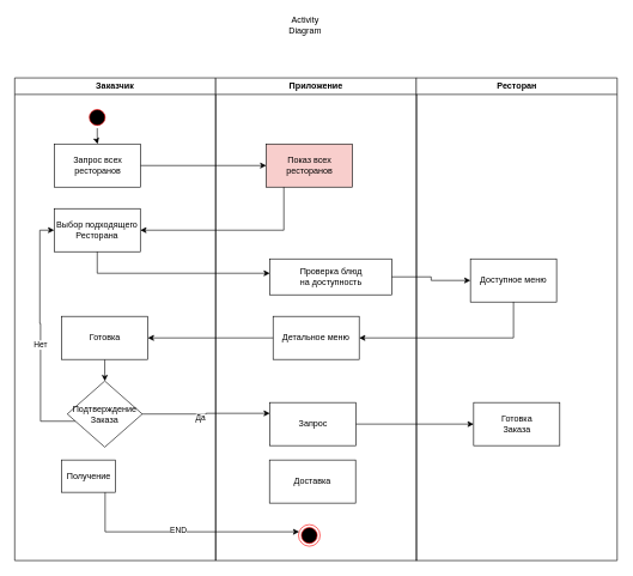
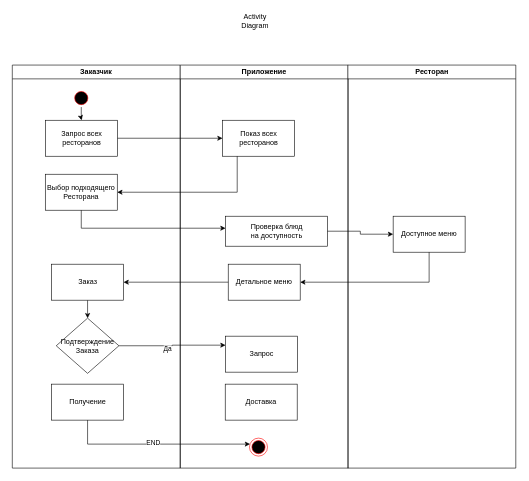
  <mxCell id="0" />
  <mxCell id="1" parent="0" />
  <mxCell id="2" value="Заказчик" style="swimlane;whiteSpace=wrap" parent="1" vertex="1"><mxGeometry x="20" y="108" width="280" height="672" as="geometry" /></mxCell>
  <mxCell id="3" value="" style="edgeStyle=orthogonalEdgeStyle;rounded=0;orthogonalLoop=1;jettySize=auto;html=1;" edge="1" parent="2" source="4" target="5"><mxGeometry relative="1" as="geometry" /></mxCell>
  <mxCell id="4" value="" style="ellipse;shape=startState;fillColor=#000000;strokeColor=#ff0000;" parent="2" vertex="1"><mxGeometry x="100" y="40" width="30" height="30" as="geometry" /></mxCell>
  <mxCell id="5" value="Запрос всех ресторанов" style="rounded=0;whiteSpace=wrap;html=1;" vertex="1" parent="2"><mxGeometry x="55.5" y="92" width="120" height="60" as="geometry" /></mxCell>
  <mxCell id="6" value="Выбор подходящего&lt;br&gt;Ресторана" style="whiteSpace=wrap;html=1;fillColor=rgb(255, 255, 255);strokeColor=rgb(0, 0, 0);fontColor=rgb(0, 0, 0);rounded=0;" vertex="1" parent="2"><mxGeometry x="55" y="182" width="120" height="60" as="geometry" /></mxCell>
  <mxCell id="7" value="" style="edgeStyle=orthogonalEdgeStyle;rounded=0;orthogonalLoop=1;jettySize=auto;html=1;" edge="1" parent="2" source="8" target="11"><mxGeometry relative="1" as="geometry" /></mxCell>
- <mxCell id="8" value="Готовка" style="whiteSpace=wrap;html=1;fillColor=rgb(255, 255, 255);strokeColor=rgb(0, 0, 0);fontColor=rgb(0, 0, 0);rounded=0;" vertex="1" parent="2"><mxGeometry x="65.5" y="332" width="120" height="60" as="geometry" /></mxCell>
- <mxCell id="9" style="edgeStyle=orthogonalEdgeStyle;rounded=0;orthogonalLoop=1;jettySize=auto;html=1;entryX=0;entryY=0.5;entryDx=0;entryDy=0;" edge="1" parent="2" source="11" target="6"><mxGeometry relative="1" as="geometry"><Array as="points"><mxPoint x="36" y="478" /><mxPoint x="36" y="342" /><mxPoint x="35" y="342" /><mxPoint x="35" y="212" /></Array></mxGeometry></mxCell>
- <mxCell id="10" value="Нет" style="edgeLabel;html=1;align=center;verticalAlign=middle;resizable=0;points=[];" vertex="1" connectable="0" parent="9"><mxGeometry x="-0.079" y="2" relative="1" as="geometry"><mxPoint x="1" as="offset" /></mxGeometry></mxCell>
+ <mxCell id="8" value="Заказ" style="whiteSpace=wrap;html=1;fillColor=rgb(255, 255, 255);strokeColor=rgb(0, 0, 0);fontColor=rgb(0, 0, 0);rounded=0;" vertex="1" parent="2"><mxGeometry x="65.5" y="332" width="120" height="60" as="geometry" /></mxCell>
  <mxCell id="11" value="Подтверждение&lt;br&gt;Заказа" style="rhombus;whiteSpace=wrap;html=1;fillColor=rgb(255, 255, 255);strokeColor=rgb(0, 0, 0);fontColor=rgb(0, 0, 0);rounded=0;" vertex="1" parent="2"><mxGeometry x="73.25" y="422" width="104.5" height="92" as="geometry" /></mxCell>
- <mxCell id="12" value="Получение" style="whiteSpace=wrap;html=1;fillColor=rgb(255, 255, 255);strokeColor=rgb(0, 0, 0);fontColor=rgb(0, 0, 0);rounded=0;" vertex="1" parent="2"><mxGeometry x="65.5" y="532" width="75" height="45" as="geometry" /></mxCell>
+ <mxCell id="12" value="Получение" style="whiteSpace=wrap;html=1;fillColor=rgb(255, 255, 255);strokeColor=rgb(0, 0, 0);fontColor=rgb(0, 0, 0);rounded=0;" vertex="1" parent="2"><mxGeometry x="65.5" y="532" width="120" height="60" as="geometry" /></mxCell>
  <mxCell id="13" value="Приложение" style="swimlane;whiteSpace=wrap" parent="1" vertex="1"><mxGeometry x="300" y="108" width="280" height="672" as="geometry" /></mxCell>
  <mxCell id="14" value="" style="ellipse;shape=endState;fillColor=#000000;strokeColor=#ff0000" parent="13" vertex="1"><mxGeometry x="115.5" y="622" width="30" height="30" as="geometry" /></mxCell>
- <mxCell id="15" value="Показ всех ресторанов" style="rounded=0;whiteSpace=wrap;html=1;fillColor=#f8cecc;" vertex="1" parent="13"><mxGeometry x="70.5" y="92" width="120" height="60" as="geometry" /></mxCell>
+ <mxCell id="15" value="Показ всех ресторанов" style="rounded=0;whiteSpace=wrap;html=1;" vertex="1" parent="13"><mxGeometry x="70.5" y="92" width="120" height="60" as="geometry" /></mxCell>
  <mxCell id="16" value="Проверка блюд&lt;br&gt;на доступность" style="whiteSpace=wrap;html=1;fillColor=rgb(255, 255, 255);strokeColor=rgb(0, 0, 0);fontColor=rgb(0, 0, 0);rounded=0;" vertex="1" parent="13"><mxGeometry x="75.5" y="252" width="170" height="50" as="geometry" /></mxCell>
  <mxCell id="17" value="Детальное меню" style="whiteSpace=wrap;html=1;fillColor=rgb(255, 255, 255);strokeColor=rgb(0, 0, 0);fontColor=rgb(0, 0, 0);rounded=0;" vertex="1" parent="13"><mxGeometry x="80" y="332" width="120" height="60" as="geometry" /></mxCell>
  <mxCell id="18" value="Запрос" style="whiteSpace=wrap;html=1;fillColor=rgb(255, 255, 255);strokeColor=rgb(0, 0, 0);fontColor=rgb(0, 0, 0);rounded=0;" vertex="1" parent="13"><mxGeometry x="75.5" y="452" width="120" height="60" as="geometry" /></mxCell>
  <mxCell id="19" value="Доставка" style="whiteSpace=wrap;html=1;fillColor=rgb(255, 255, 255);strokeColor=rgb(0, 0, 0);fontColor=rgb(0, 0, 0);rounded=0;" vertex="1" parent="13"><mxGeometry x="75" y="532" width="120" height="60" as="geometry" /></mxCell>
  <mxCell id="20" value="Ресторан" style="swimlane;whiteSpace=wrap" parent="1" vertex="1"><mxGeometry x="579.5" y="108" width="280" height="672" as="geometry" /></mxCell>
  <mxCell id="21" value="Доступное меню" style="whiteSpace=wrap;html=1;fillColor=rgb(255, 255, 255);strokeColor=rgb(0, 0, 0);fontColor=rgb(0, 0, 0);rounded=0;" vertex="1" parent="20"><mxGeometry x="75.5" y="252" width="120" height="60" as="geometry" /></mxCell>
- <mxCell id="22" value="Готовка&lt;br&gt;Заказа" style="whiteSpace=wrap;html=1;fillColor=rgb(255, 255, 255);strokeColor=rgb(0, 0, 0);fontColor=rgb(0, 0, 0);rounded=0;" vertex="1" parent="20"><mxGeometry x="80" y="452" width="120" height="60" as="geometry" /></mxCell>
  <mxCell id="23" style="edgeStyle=orthogonalEdgeStyle;rounded=0;orthogonalLoop=1;jettySize=auto;html=1;" edge="1" parent="1" source="5" target="15"><mxGeometry relative="1" as="geometry" /></mxCell>
  <mxCell id="24" value="" style="edgeStyle=orthogonalEdgeStyle;rounded=0;orthogonalLoop=1;jettySize=auto;html=1;" edge="1" parent="1" source="15" target="6"><mxGeometry relative="1" as="geometry"><Array as="points"><mxPoint x="395" y="320" /></Array></mxGeometry></mxCell>
  <mxCell id="25" style="edgeStyle=orthogonalEdgeStyle;rounded=0;orthogonalLoop=1;jettySize=auto;html=1;" edge="1" parent="1" source="6" target="16"><mxGeometry relative="1" as="geometry"><Array as="points"><mxPoint x="135" y="380" /></Array></mxGeometry></mxCell>
  <mxCell id="26" style="edgeStyle=orthogonalEdgeStyle;rounded=0;orthogonalLoop=1;jettySize=auto;html=1;" edge="1" parent="1" source="16" target="21"><mxGeometry relative="1" as="geometry" /></mxCell>
  <mxCell id="27" style="edgeStyle=orthogonalEdgeStyle;rounded=0;orthogonalLoop=1;jettySize=auto;html=1;" edge="1" parent="1" source="21" target="17"><mxGeometry relative="1" as="geometry"><Array as="points"><mxPoint x="715" y="470" /></Array></mxGeometry></mxCell>
  <mxCell id="28" style="edgeStyle=orthogonalEdgeStyle;rounded=0;orthogonalLoop=1;jettySize=auto;html=1;" edge="1" parent="1" source="17" target="8"><mxGeometry relative="1" as="geometry" /></mxCell>
  <mxCell id="29" style="edgeStyle=orthogonalEdgeStyle;rounded=0;orthogonalLoop=1;jettySize=auto;html=1;entryX=0;entryY=0.25;entryDx=0;entryDy=0;" edge="1" parent="1" source="11" target="18"><mxGeometry relative="1" as="geometry" /></mxCell>
  <mxCell id="30" value="Да" style="edgeLabel;html=1;align=center;verticalAlign=middle;resizable=0;points=[];" vertex="1" connectable="0" parent="29"><mxGeometry x="-0.099" y="-5" relative="1" as="geometry"><mxPoint as="offset" /></mxGeometry></mxCell>
- <mxCell id="31" style="edgeStyle=orthogonalEdgeStyle;rounded=0;orthogonalLoop=1;jettySize=auto;html=1;" edge="1" parent="1" source="18" target="22"><mxGeometry relative="1" as="geometry" /></mxCell>
  <mxCell id="32" style="edgeStyle=orthogonalEdgeStyle;rounded=0;orthogonalLoop=1;jettySize=auto;html=1;" edge="1" parent="1" source="12" target="14"><mxGeometry relative="1" as="geometry"><Array as="points"><mxPoint x="146" y="740" /></Array></mxGeometry></mxCell>
  <mxCell id="33" value="END" style="edgeLabel;html=1;align=center;verticalAlign=middle;resizable=0;points=[];" vertex="1" connectable="0" parent="32"><mxGeometry x="-0.045" y="3" relative="1" as="geometry"><mxPoint x="1" as="offset" /></mxGeometry></mxCell>
  <mxCell id="34" value="Activity Diagram" style="text;html=1;strokeColor=none;fillColor=none;align=center;verticalAlign=middle;whiteSpace=wrap;rounded=0;" vertex="1" parent="1"><mxGeometry x="395" y="20" width="60" height="30" as="geometry" /></mxCell>
